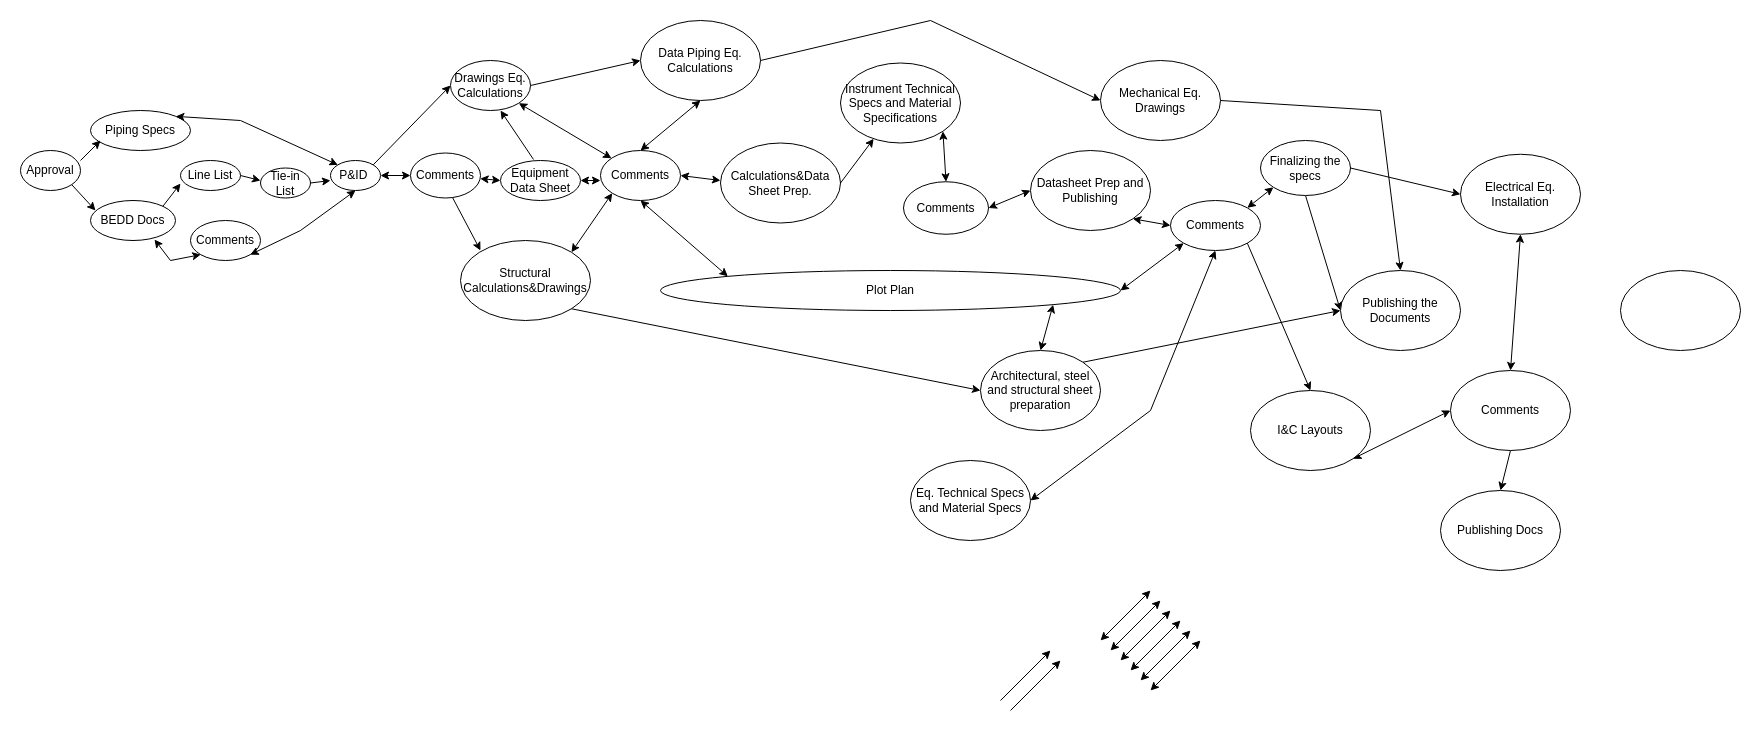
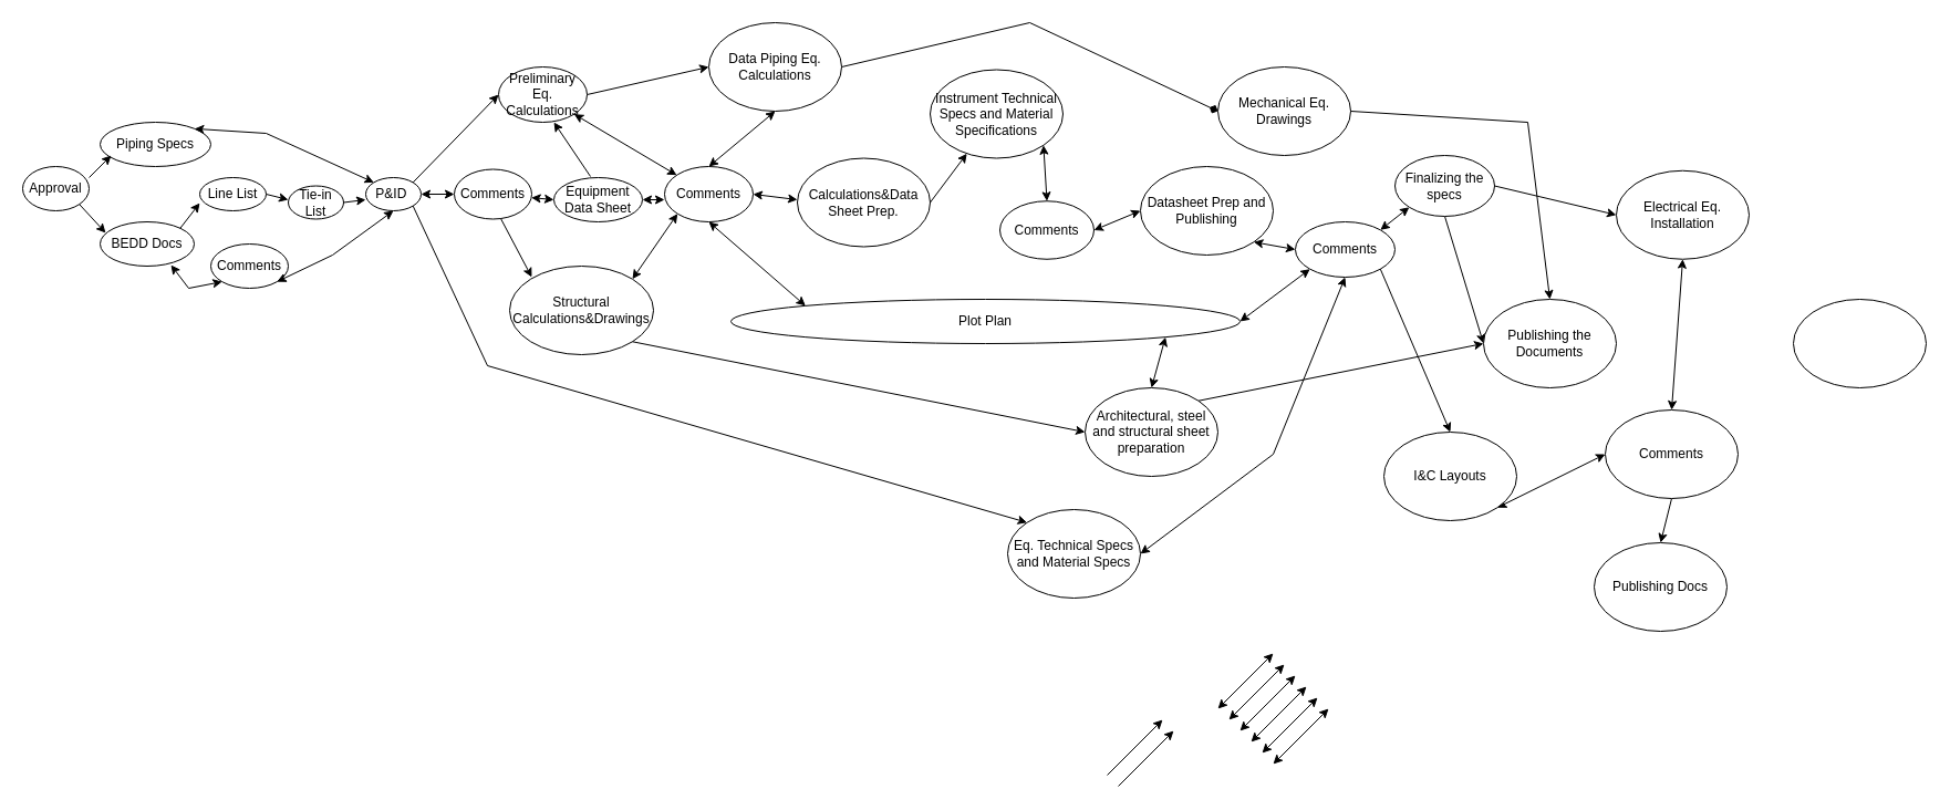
  <mxCell id="0" />
  <mxCell id="1" parent="0" />
  <mxCell id="2" value="Line List" style="ellipse;whiteSpace=wrap;html=1;" parent="1" vertex="1"><mxGeometry x="180" y="160" width="60" height="30" as="geometry" /></mxCell>
  <mxCell id="3" value="Tie-in List" style="ellipse;whiteSpace=wrap;html=1;" parent="1" vertex="1"><mxGeometry x="260" y="167.5" width="50" height="30" as="geometry" /></mxCell>
  <mxCell id="4" value="P&amp;amp;ID&amp;nbsp;" style="ellipse;whiteSpace=wrap;html=1;" parent="1" vertex="1"><mxGeometry x="330" y="160" width="50" height="30" as="geometry" /></mxCell>
  <mxCell id="5" value="Equipment Data Sheet" style="ellipse;whiteSpace=wrap;html=1;" parent="1" vertex="1"><mxGeometry x="500" y="160" width="80" height="40" as="geometry" /></mxCell>
- <mxCell id="6" value="Drawings Eq. Calculations" style="ellipse;whiteSpace=wrap;html=1;" parent="1" vertex="1"><mxGeometry x="450" y="60" width="80" height="50" as="geometry" /></mxCell>
+ <mxCell id="6" value="Preliminary Eq. Calculations" style="ellipse;whiteSpace=wrap;html=1;" parent="1" vertex="1"><mxGeometry x="450" y="60" width="80" height="50" as="geometry" /></mxCell>
  <mxCell id="7" value="Approval" style="ellipse;whiteSpace=wrap;html=1;" parent="1" vertex="1"><mxGeometry x="20" y="150" width="60" height="40" as="geometry" /></mxCell>
  <mxCell id="8" value="Piping Specs" style="ellipse;whiteSpace=wrap;html=1;" parent="1" vertex="1"><mxGeometry x="90" y="110" width="100" height="40" as="geometry" /></mxCell>
  <mxCell id="9" value="BEDD Docs" style="ellipse;whiteSpace=wrap;html=1;" parent="1" vertex="1"><mxGeometry x="90" y="200" width="85" height="40" as="geometry" /></mxCell>
  <mxCell id="10" value="Data Piping Eq. Calculations" style="ellipse;whiteSpace=wrap;html=1;" parent="1" vertex="1"><mxGeometry x="640" y="20" width="120" height="80" as="geometry" /></mxCell>
  <mxCell id="11" value="Structural Calculations&amp;amp;Drawings" style="ellipse;whiteSpace=wrap;html=1;" parent="1" vertex="1"><mxGeometry x="460" y="240" width="130" height="80" as="geometry" /></mxCell>
  <mxCell id="12" value="Comments" style="ellipse;whiteSpace=wrap;html=1;" parent="1" vertex="1"><mxGeometry x="600" y="150" width="80" height="50" as="geometry" /></mxCell>
  <mxCell id="13" value="" style="endArrow=classic;startArrow=classic;html=1;rounded=0;entryX=1;entryY=1;entryDx=0;entryDy=0;" parent="1" source="12" target="6" edge="1"><mxGeometry width="50" height="50" relative="1" as="geometry"><mxPoint x="720" y="230" as="sourcePoint" /><mxPoint x="770" y="180" as="targetPoint" /></mxGeometry></mxCell>
  <mxCell id="14" value="Comments" style="ellipse;whiteSpace=wrap;html=1;" parent="1" vertex="1"><mxGeometry x="410" y="152.5" width="70" height="45" as="geometry" /></mxCell>
  <mxCell id="15" value="Comments" style="ellipse;whiteSpace=wrap;html=1;" parent="1" vertex="1"><mxGeometry x="190" y="220" width="70" height="40" as="geometry" /></mxCell>
  <mxCell id="16" value="" style="endArrow=classic;startArrow=classic;html=1;rounded=0;exitX=1;exitY=1;exitDx=0;exitDy=0;entryX=0.5;entryY=1;entryDx=0;entryDy=0;" parent="1" source="15" target="4" edge="1"><mxGeometry width="50" height="50" relative="1" as="geometry"><mxPoint x="280" y="260" as="sourcePoint" /><mxPoint x="330" y="210" as="targetPoint" /><Array as="points"><mxPoint x="300" y="230" /></Array></mxGeometry></mxCell>
  <mxCell id="17" value="" style="endArrow=classic;startArrow=classic;html=1;rounded=0;exitX=0;exitY=0.5;exitDx=0;exitDy=0;" parent="1" source="5" target="14" edge="1"><mxGeometry width="50" height="50" relative="1" as="geometry"><mxPoint x="400" y="270" as="sourcePoint" /><mxPoint x="450" y="220" as="targetPoint" /></mxGeometry></mxCell>
  <mxCell id="18" value="" style="endArrow=classic;startArrow=classic;html=1;rounded=0;entryX=0.753;entryY=0.975;entryDx=0;entryDy=0;entryPerimeter=0;exitX=0;exitY=1;exitDx=0;exitDy=0;" parent="1" source="15" target="9" edge="1"><mxGeometry width="50" height="50" relative="1" as="geometry"><mxPoint x="115" y="360" as="sourcePoint" /><mxPoint x="165" y="310" as="targetPoint" /><Array as="points"><mxPoint x="170" y="260" /></Array></mxGeometry></mxCell>
  <mxCell id="19" value="" style="endArrow=classic;startArrow=classic;html=1;rounded=0;exitX=1;exitY=0;exitDx=0;exitDy=0;entryX=0;entryY=0;entryDx=0;entryDy=0;" parent="1" source="8" target="4" edge="1"><mxGeometry width="50" height="50" relative="1" as="geometry"><mxPoint x="200" y="90" as="sourcePoint" /><mxPoint x="250" y="40" as="targetPoint" /><Array as="points"><mxPoint x="240" y="120" /></Array></mxGeometry></mxCell>
  <mxCell id="20" value="" style="endArrow=classic;startArrow=classic;html=1;rounded=0;entryX=0;entryY=0.5;entryDx=0;entryDy=0;exitX=1;exitY=0.5;exitDx=0;exitDy=0;" parent="1" source="4" target="14" edge="1"><mxGeometry width="50" height="50" relative="1" as="geometry"><mxPoint x="370" y="280" as="sourcePoint" /><mxPoint x="420" y="230" as="targetPoint" /></mxGeometry></mxCell>
  <mxCell id="21" value="" style="endArrow=classic;startArrow=classic;html=1;rounded=0;exitX=1;exitY=0.5;exitDx=0;exitDy=0;" parent="1" source="5" edge="1"><mxGeometry width="50" height="50" relative="1" as="geometry"><mxPoint x="550" y="230" as="sourcePoint" /><mxPoint x="600" y="180" as="targetPoint" /></mxGeometry></mxCell>
  <mxCell id="22" value="" style="endArrow=classic;startArrow=classic;html=1;rounded=0;exitX=1;exitY=0;exitDx=0;exitDy=0;entryX=0;entryY=1;entryDx=0;entryDy=0;" parent="1" source="11" target="12" edge="1"><mxGeometry width="50" height="50" relative="1" as="geometry"><mxPoint x="590" y="245" as="sourcePoint" /><mxPoint x="640" y="195" as="targetPoint" /></mxGeometry></mxCell>
  <mxCell id="23" value="" style="endArrow=classic;startArrow=classic;html=1;rounded=0;exitX=0.5;exitY=1;exitDx=0;exitDy=0;entryX=0;entryY=0;entryDx=0;entryDy=0;" parent="1" source="12" target="52" edge="1"><mxGeometry width="50" height="50" relative="1" as="geometry"><mxPoint x="650" y="230" as="sourcePoint" /><mxPoint x="700" y="180" as="targetPoint" /></mxGeometry></mxCell>
  <mxCell id="24" value="" style="endArrow=classic;startArrow=classic;html=1;rounded=0;entryX=0.5;entryY=1;entryDx=0;entryDy=0;exitX=0.5;exitY=0;exitDx=0;exitDy=0;" parent="1" source="12" target="10" edge="1"><mxGeometry width="50" height="50" relative="1" as="geometry"><mxPoint x="630" y="150" as="sourcePoint" /><mxPoint x="680" y="100" as="targetPoint" /></mxGeometry></mxCell>
  <mxCell id="25" value="" style="endArrow=classic;startArrow=classic;html=1;rounded=0;exitX=1;exitY=0.5;exitDx=0;exitDy=0;" parent="1" source="12" edge="1"><mxGeometry width="50" height="50" relative="1" as="geometry"><mxPoint x="670" y="230" as="sourcePoint" /><mxPoint x="720" y="180" as="targetPoint" /></mxGeometry></mxCell>
  <mxCell id="26" value="" style="endArrow=classic;startArrow=classic;html=1;rounded=0;exitX=1;exitY=1;exitDx=0;exitDy=0;entryX=0.5;entryY=0;entryDx=0;entryDy=0;" parent="1" source="54" target="55" edge="1"><mxGeometry width="50" height="50" relative="1" as="geometry"><mxPoint x="960" y="210" as="sourcePoint" /><mxPoint x="1010" y="160" as="targetPoint" /></mxGeometry></mxCell>
  <mxCell id="27" value="" style="endArrow=classic;startArrow=classic;html=1;rounded=0;entryX=0;entryY=0.5;entryDx=0;entryDy=0;exitX=1;exitY=0.5;exitDx=0;exitDy=0;" parent="1" source="55" target="56" edge="1"><mxGeometry width="50" height="50" relative="1" as="geometry"><mxPoint x="865" y="430" as="sourcePoint" /><mxPoint x="915" y="380" as="targetPoint" /></mxGeometry></mxCell>
  <mxCell id="28" value="" style="endArrow=classic;startArrow=classic;html=1;rounded=0;entryX=0;entryY=1;entryDx=0;entryDy=0;exitX=1;exitY=0.5;exitDx=0;exitDy=0;" parent="1" source="52" target="57" edge="1"><mxGeometry width="50" height="50" relative="1" as="geometry"><mxPoint x="880" y="490" as="sourcePoint" /><mxPoint x="930" y="440" as="targetPoint" /></mxGeometry></mxCell>
  <mxCell id="29" value="" style="endArrow=classic;startArrow=classic;html=1;rounded=0;entryX=1;entryY=1;entryDx=0;entryDy=0;exitX=0.5;exitY=0;exitDx=0;exitDy=0;" parent="1" source="68" target="52" edge="1"><mxGeometry width="50" height="50" relative="1" as="geometry"><mxPoint x="890" y="500" as="sourcePoint" /><mxPoint x="940" y="450" as="targetPoint" /></mxGeometry></mxCell>
  <mxCell id="30" value="" style="endArrow=classic;startArrow=classic;html=1;rounded=0;entryX=0.5;entryY=1;entryDx=0;entryDy=0;exitX=1;exitY=0.5;exitDx=0;exitDy=0;" parent="1" edge="1" target="57" source="69"><mxGeometry width="50" height="50" relative="1" as="geometry"><mxPoint x="1110" y="480" as="sourcePoint" /><mxPoint x="1160" y="430" as="targetPoint" /><Array as="points"><mxPoint x="1150" y="410" /></Array></mxGeometry></mxCell>
  <mxCell id="31" value="" style="endArrow=classic;startArrow=classic;html=1;rounded=0;entryX=0;entryY=1;entryDx=0;entryDy=0;exitX=1;exitY=0;exitDx=0;exitDy=0;" parent="1" edge="1" target="70" source="57"><mxGeometry width="50" height="50" relative="1" as="geometry"><mxPoint x="1200" y="410" as="sourcePoint" /><mxPoint x="1250" y="360" as="targetPoint" /></mxGeometry></mxCell>
  <mxCell id="32" value="" style="endArrow=classic;startArrow=classic;html=1;rounded=0;entryX=1;entryY=1;entryDx=0;entryDy=0;exitX=0;exitY=0.5;exitDx=0;exitDy=0;" parent="1" edge="1" target="72" source="75"><mxGeometry width="50" height="50" relative="1" as="geometry"><mxPoint x="1080" y="620" as="sourcePoint" /><mxPoint x="1130" y="570" as="targetPoint" /></mxGeometry></mxCell>
  <mxCell id="33" value="" style="endArrow=classic;startArrow=classic;html=1;rounded=0;entryX=0.5;entryY=1;entryDx=0;entryDy=0;exitX=0.5;exitY=0;exitDx=0;exitDy=0;" parent="1" edge="1" target="60" source="75"><mxGeometry width="50" height="50" relative="1" as="geometry"><mxPoint x="1090" y="630" as="sourcePoint" /><mxPoint x="1140" y="580" as="targetPoint" /></mxGeometry></mxCell>
  <mxCell id="34" value="" style="endArrow=classic;html=1;rounded=0;entryX=0;entryY=0.5;entryDx=0;entryDy=0;exitX=1;exitY=0;exitDx=0;exitDy=0;" parent="1" source="4" target="6" edge="1"><mxGeometry width="50" height="50" relative="1" as="geometry"><mxPoint x="360" y="155" as="sourcePoint" /><mxPoint x="410" y="105" as="targetPoint" /></mxGeometry></mxCell>
  <mxCell id="35" value="" style="endArrow=classic;startArrow=classic;html=1;rounded=0;" parent="1" edge="1"><mxGeometry width="50" height="50" relative="1" as="geometry"><mxPoint x="1100" y="640" as="sourcePoint" /><mxPoint x="1150" y="590" as="targetPoint" /></mxGeometry></mxCell>
  <mxCell id="36" value="" style="endArrow=classic;startArrow=classic;html=1;rounded=0;" parent="1" edge="1"><mxGeometry width="50" height="50" relative="1" as="geometry"><mxPoint x="1110" y="650" as="sourcePoint" /><mxPoint x="1160" y="600" as="targetPoint" /></mxGeometry></mxCell>
  <mxCell id="37" value="" style="endArrow=classic;startArrow=classic;html=1;rounded=0;" parent="1" edge="1"><mxGeometry width="50" height="50" relative="1" as="geometry"><mxPoint x="1120" y="660" as="sourcePoint" /><mxPoint x="1170" y="610" as="targetPoint" /></mxGeometry></mxCell>
  <mxCell id="38" value="" style="endArrow=classic;startArrow=classic;html=1;rounded=0;" parent="1" edge="1"><mxGeometry width="50" height="50" relative="1" as="geometry"><mxPoint x="1130" y="670" as="sourcePoint" /><mxPoint x="1180" y="620" as="targetPoint" /></mxGeometry></mxCell>
  <mxCell id="39" value="" style="endArrow=classic;startArrow=classic;html=1;rounded=0;" parent="1" edge="1"><mxGeometry width="50" height="50" relative="1" as="geometry"><mxPoint x="1140" y="680" as="sourcePoint" /><mxPoint x="1190" y="630" as="targetPoint" /></mxGeometry></mxCell>
  <mxCell id="40" value="" style="endArrow=classic;startArrow=classic;html=1;rounded=0;" parent="1" edge="1"><mxGeometry width="50" height="50" relative="1" as="geometry"><mxPoint x="1150" y="690" as="sourcePoint" /><mxPoint x="1200" y="640" as="targetPoint" /></mxGeometry></mxCell>
  <mxCell id="41" value="" style="endArrow=classic;html=1;rounded=0;exitX=0.6;exitY=0.989;exitDx=0;exitDy=0;exitPerimeter=0;" parent="1" source="14" edge="1"><mxGeometry width="50" height="50" relative="1" as="geometry"><mxPoint x="430" y="300" as="sourcePoint" /><mxPoint x="480" y="250" as="targetPoint" /></mxGeometry></mxCell>
  <mxCell id="42" value="" style="endArrow=classic;html=1;rounded=0;entryX=0;entryY=0.767;entryDx=0;entryDy=0;entryPerimeter=0;exitX=1;exitY=0;exitDx=0;exitDy=0;" parent="1" source="9" target="2" edge="1"><mxGeometry width="50" height="50" relative="1" as="geometry"><mxPoint x="740" y="350" as="sourcePoint" /><mxPoint x="790" y="300" as="targetPoint" /></mxGeometry></mxCell>
  <mxCell id="43" value="" style="endArrow=classic;html=1;rounded=0;exitX=1;exitY=1;exitDx=0;exitDy=0;" parent="1" source="7" edge="1"><mxGeometry width="50" height="50" relative="1" as="geometry"><mxPoint x="45" y="260" as="sourcePoint" /><mxPoint x="95" y="210" as="targetPoint" /></mxGeometry></mxCell>
  <mxCell id="44" value="" style="endArrow=classic;html=1;rounded=0;" parent="1" edge="1"><mxGeometry width="50" height="50" relative="1" as="geometry"><mxPoint x="80" y="160" as="sourcePoint" /><mxPoint x="100" y="140" as="targetPoint" /></mxGeometry></mxCell>
  <mxCell id="45" value="" style="endArrow=classic;html=1;rounded=0;exitX=0.413;exitY=-0.025;exitDx=0;exitDy=0;exitPerimeter=0;" parent="1" source="5" edge="1"><mxGeometry width="50" height="50" relative="1" as="geometry"><mxPoint x="450" y="155" as="sourcePoint" /><mxPoint x="500" y="110" as="targetPoint" /></mxGeometry></mxCell>
  <mxCell id="46" value="" style="endArrow=classic;html=1;rounded=0;exitX=1;exitY=0.5;exitDx=0;exitDy=0;entryX=0;entryY=0.5;entryDx=0;entryDy=0;" parent="1" source="6" target="10" edge="1"><mxGeometry width="50" height="50" relative="1" as="geometry"><mxPoint x="560" y="95" as="sourcePoint" /><mxPoint x="610" y="45" as="targetPoint" /></mxGeometry></mxCell>
  <mxCell id="47" value="" style="endArrow=classic;html=1;rounded=0;exitX=1;exitY=0.5;exitDx=0;exitDy=0;" parent="1" source="53" target="54" edge="1"><mxGeometry width="50" height="50" relative="1" as="geometry"><mxPoint x="840" y="190" as="sourcePoint" /><mxPoint x="870" y="155" as="targetPoint" /></mxGeometry></mxCell>
  <mxCell id="48" value="" style="endArrow=classic;html=1;rounded=0;entryX=0;entryY=0.5;entryDx=0;entryDy=0;exitX=1;exitY=1;exitDx=0;exitDy=0;" parent="1" source="11" target="68" edge="1"><mxGeometry width="50" height="50" relative="1" as="geometry"><mxPoint x="780" y="550" as="sourcePoint" /><mxPoint x="830" y="500" as="targetPoint" /></mxGeometry></mxCell>
+ <mxCell id="49" value="" style="endArrow=classic;html=1;rounded=0;entryX=0;entryY=0;entryDx=0;entryDy=0;exitX=1;exitY=1;exitDx=0;exitDy=0;" parent="1" edge="1" target="69" source="4"><mxGeometry width="50" height="50" relative="1" as="geometry"><mxPoint x="790" y="560" as="sourcePoint" /><mxPoint x="840" y="510" as="targetPoint" /><Array as="points"><mxPoint x="440" y="330" /></Array></mxGeometry></mxCell>
  <mxCell id="50" value="" style="endArrow=classic;html=1;rounded=0;exitX=1;exitY=0.5;exitDx=0;exitDy=0;" parent="1" source="3" edge="1"><mxGeometry width="50" height="50" relative="1" as="geometry"><mxPoint x="280" y="230" as="sourcePoint" /><mxPoint x="330" y="180" as="targetPoint" /></mxGeometry></mxCell>
  <mxCell id="51" value="" style="endArrow=classic;html=1;rounded=0;exitX=1;exitY=0.5;exitDx=0;exitDy=0;" parent="1" source="2" edge="1"><mxGeometry width="50" height="50" relative="1" as="geometry"><mxPoint x="210" y="230" as="sourcePoint" /><mxPoint x="260" y="180" as="targetPoint" /></mxGeometry></mxCell>
  <mxCell id="52" value="Plot Plan" style="ellipse;whiteSpace=wrap;html=1;" parent="1" vertex="1"><mxGeometry x="660" y="270" width="460" height="40" as="geometry" /></mxCell>
  <mxCell id="53" value="Calculations&amp;amp;Data Sheet Prep." style="ellipse;whiteSpace=wrap;html=1;" parent="1" vertex="1"><mxGeometry x="720" y="142.5" width="120" height="80" as="geometry" /></mxCell>
  <mxCell id="54" value="Instrument Technical Specs and Material Specifications" style="ellipse;whiteSpace=wrap;html=1;" parent="1" vertex="1"><mxGeometry x="840" y="62.5" width="120" height="80" as="geometry" /></mxCell>
  <mxCell id="55" value="Comments" style="ellipse;whiteSpace=wrap;html=1;" parent="1" vertex="1"><mxGeometry x="903" y="181.25" width="85" height="52.5" as="geometry" /></mxCell>
  <mxCell id="56" value="Datasheet Prep and Publishing" style="ellipse;whiteSpace=wrap;html=1;" parent="1" vertex="1"><mxGeometry x="1030" y="150" width="120" height="80" as="geometry" /></mxCell>
  <mxCell id="57" value="Comments" style="ellipse;whiteSpace=wrap;html=1;" parent="1" vertex="1"><mxGeometry x="1170" y="200" width="90" height="50" as="geometry" /></mxCell>
  <mxCell id="58" value="" style="endArrow=classic;startArrow=classic;html=1;rounded=0;entryX=0;entryY=0.5;entryDx=0;entryDy=0;exitX=1;exitY=1;exitDx=0;exitDy=0;" parent="1" source="56" target="57" edge="1"><mxGeometry width="50" height="50" relative="1" as="geometry"><mxPoint x="720" y="300" as="sourcePoint" /><mxPoint x="770" y="250" as="targetPoint" /></mxGeometry></mxCell>
  <mxCell id="59" value="Mechanical Eq. Drawings" style="ellipse;whiteSpace=wrap;html=1;" parent="1" vertex="1"><mxGeometry x="1100" y="60" width="120" height="80" as="geometry" /></mxCell>
  <mxCell id="60" value="Electrical Eq. Installation" style="ellipse;whiteSpace=wrap;html=1;" parent="1" vertex="1"><mxGeometry x="1460" y="153.75" width="120" height="80" as="geometry" /></mxCell>
- <mxCell id="61" value="" style="endArrow=classic;html=1;rounded=0;entryX=0;entryY=0.5;entryDx=0;entryDy=0;exitX=1;exitY=0.5;exitDx=0;exitDy=0;" parent="1" source="10" target="59" edge="1"><mxGeometry width="50" height="50" relative="1" as="geometry"><mxPoint x="1010" y="80" as="sourcePoint" /><mxPoint x="1060" y="30" as="targetPoint" /><Array as="points"><mxPoint x="930" y="20" /></Array></mxGeometry></mxCell>
+ <mxCell id="61" value="" style="endArrow=diamond;html=1;rounded=0;entryX=0;entryY=0.5;entryDx=0;entryDy=0;exitX=1;exitY=0.5;exitDx=0;exitDy=0;" parent="1" source="10" target="59" edge="1"><mxGeometry width="50" height="50" relative="1" as="geometry"><mxPoint x="1010" y="80" as="sourcePoint" /><mxPoint x="1060" y="30" as="targetPoint" /><Array as="points"><mxPoint x="930" y="20" /></Array></mxGeometry></mxCell>
  <mxCell id="62" value="" style="endArrow=classic;html=1;rounded=0;entryX=0;entryY=0.5;entryDx=0;entryDy=0;exitX=0.5;exitY=1;exitDx=0;exitDy=0;" parent="1" edge="1" target="71" source="70"><mxGeometry width="50" height="50" relative="1" as="geometry"><mxPoint x="960" y="660" as="sourcePoint" /><mxPoint x="1010" y="610" as="targetPoint" /></mxGeometry></mxCell>
  <mxCell id="63" value="" style="endArrow=classic;html=1;rounded=0;entryX=0.5;entryY=0;entryDx=0;entryDy=0;exitX=1;exitY=0.5;exitDx=0;exitDy=0;" parent="1" edge="1" target="71" source="59"><mxGeometry width="50" height="50" relative="1" as="geometry"><mxPoint x="970" y="670" as="sourcePoint" /><mxPoint x="1020" y="620" as="targetPoint" /><Array as="points"><mxPoint x="1380" y="110" /></Array></mxGeometry></mxCell>
  <mxCell id="64" value="" style="endArrow=classic;html=1;rounded=0;entryX=0;entryY=0.5;entryDx=0;entryDy=0;exitX=1;exitY=0;exitDx=0;exitDy=0;" parent="1" edge="1" target="71" source="68"><mxGeometry width="50" height="50" relative="1" as="geometry"><mxPoint x="1160" y="420" as="sourcePoint" /><mxPoint x="1210" y="370" as="targetPoint" /></mxGeometry></mxCell>
  <mxCell id="65" value="" style="endArrow=classic;html=1;rounded=0;entryX=0.5;entryY=0;entryDx=0;entryDy=0;exitX=0.5;exitY=1;exitDx=0;exitDy=0;" parent="1" edge="1" target="76" source="75"><mxGeometry width="50" height="50" relative="1" as="geometry"><mxPoint x="990" y="690" as="sourcePoint" /><mxPoint x="1040" y="640" as="targetPoint" /></mxGeometry></mxCell>
  <mxCell id="66" value="" style="endArrow=classic;html=1;rounded=0;" parent="1" edge="1"><mxGeometry width="50" height="50" relative="1" as="geometry"><mxPoint x="1000" y="700" as="sourcePoint" /><mxPoint x="1050" y="650" as="targetPoint" /></mxGeometry></mxCell>
  <mxCell id="67" value="" style="endArrow=classic;html=1;rounded=0;" parent="1" edge="1"><mxGeometry width="50" height="50" relative="1" as="geometry"><mxPoint x="1010" y="710" as="sourcePoint" /><mxPoint x="1060" y="660" as="targetPoint" /></mxGeometry></mxCell>
  <mxCell id="68" value="Architectural, steel and structural sheet preparation" style="ellipse;whiteSpace=wrap;html=1;" parent="1" vertex="1"><mxGeometry x="980" y="350" width="120" height="80" as="geometry" /></mxCell>
  <mxCell id="69" value="Eq. Technical Specs and Material Specs" style="ellipse;whiteSpace=wrap;html=1;" vertex="1" parent="1"><mxGeometry x="910" y="460" width="120" height="80" as="geometry" /></mxCell>
  <mxCell id="70" value="Finalizing the specs" style="ellipse;whiteSpace=wrap;html=1;" vertex="1" parent="1"><mxGeometry x="1260" y="140" width="90" height="55" as="geometry" /></mxCell>
  <mxCell id="71" value="Publishing the Documents" style="ellipse;whiteSpace=wrap;html=1;" vertex="1" parent="1"><mxGeometry x="1340" y="270" width="120" height="80" as="geometry" /></mxCell>
  <mxCell id="72" value="I&amp;amp;C Layouts" style="ellipse;whiteSpace=wrap;html=1;" vertex="1" parent="1"><mxGeometry x="1250" y="390" width="120" height="80" as="geometry" /></mxCell>
  <mxCell id="73" value="" style="endArrow=classic;html=1;rounded=0;entryX=0;entryY=0.5;entryDx=0;entryDy=0;exitX=1;exitY=0.5;exitDx=0;exitDy=0;" edge="1" parent="1" source="70" target="60"><mxGeometry width="50" height="50" relative="1" as="geometry"><mxPoint x="1320" y="360" as="sourcePoint" /><mxPoint x="1370" y="310" as="targetPoint" /></mxGeometry></mxCell>
  <mxCell id="74" value="" style="endArrow=classic;html=1;rounded=0;entryX=0.5;entryY=0;entryDx=0;entryDy=0;exitX=1;exitY=1;exitDx=0;exitDy=0;" edge="1" parent="1" source="57" target="72"><mxGeometry width="50" height="50" relative="1" as="geometry"><mxPoint x="1320" y="360" as="sourcePoint" /><mxPoint x="1370" y="310" as="targetPoint" /></mxGeometry></mxCell>
  <mxCell id="75" value="Comments" style="ellipse;whiteSpace=wrap;html=1;" vertex="1" parent="1"><mxGeometry x="1450" y="370" width="120" height="80" as="geometry" /></mxCell>
  <mxCell id="76" value="Publishing Docs" style="ellipse;whiteSpace=wrap;html=1;" vertex="1" parent="1"><mxGeometry x="1440" y="490" width="120" height="80" as="geometry" /></mxCell>
  <mxCell id="77" value="" style="ellipse;whiteSpace=wrap;html=1;" vertex="1" parent="1"><mxGeometry x="1620" y="270" width="120" height="80" as="geometry" /></mxCell>
